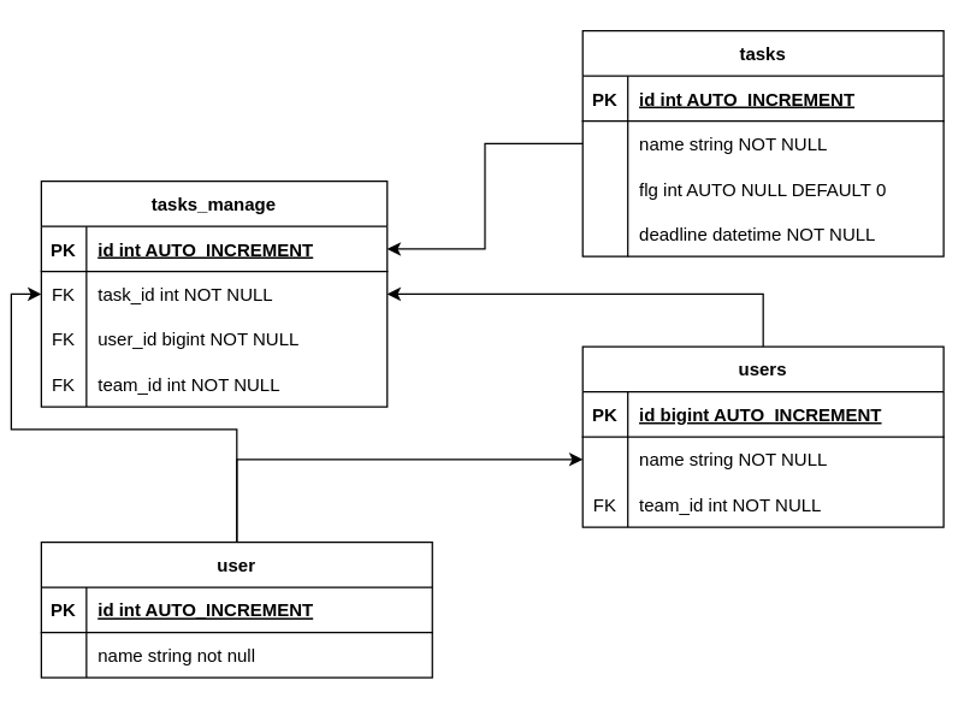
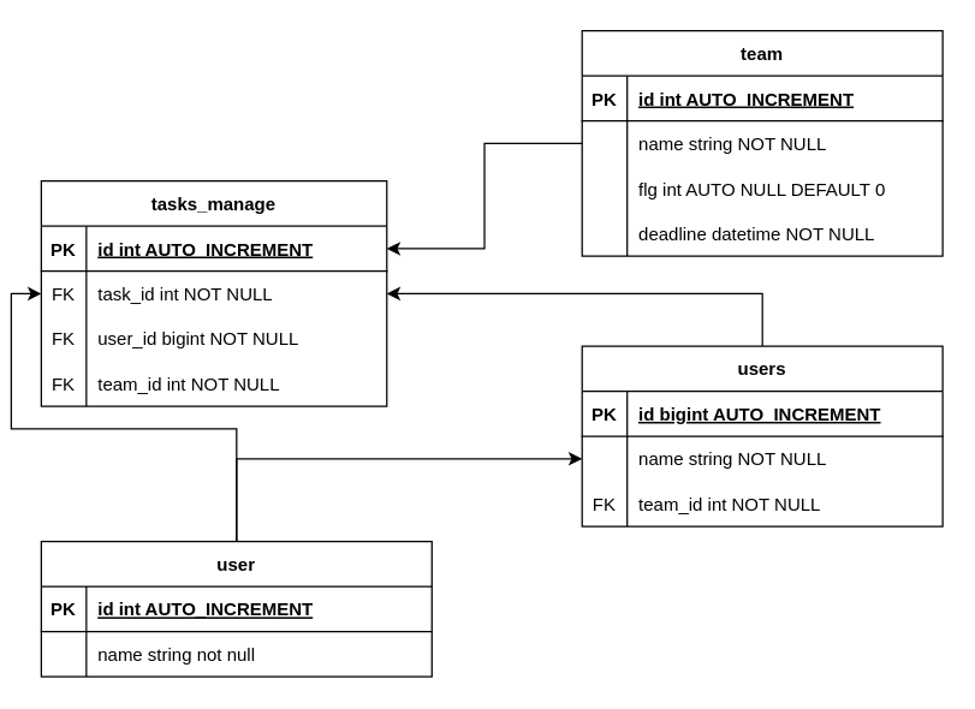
  <mxCell id="0" />
  <mxCell id="1" parent="0" />
  <mxCell id="2" style="edgeStyle=orthogonalEdgeStyle;rounded=0;orthogonalLoop=1;jettySize=auto;html=1;entryX=1;entryY=0.5;entryDx=0;entryDy=0;" parent="1" source="3" target="28" edge="1"><mxGeometry relative="1" as="geometry" /></mxCell>
- <mxCell id="3" value="tasks" style="shape=table;startSize=30;container=1;collapsible=1;childLayout=tableLayout;fixedRows=1;rowLines=0;fontStyle=1;align=center;resizeLast=1;" parent="1" vertex="1"><mxGeometry x="380" y="20" width="240" height="150" as="geometry" /></mxCell>
+ <mxCell id="3" value="team" style="shape=table;startSize=30;container=1;collapsible=1;childLayout=tableLayout;fixedRows=1;rowLines=0;fontStyle=1;align=center;resizeLast=1;" parent="1" vertex="1"><mxGeometry x="380" y="20" width="240" height="150" as="geometry" /></mxCell>
  <mxCell id="4" value="" style="shape=tableRow;horizontal=0;startSize=0;swimlaneHead=0;swimlaneBody=0;fillColor=none;collapsible=0;dropTarget=0;points=[[0,0.5],[1,0.5]];portConstraint=eastwest;top=0;left=0;right=0;bottom=1;" parent="3" vertex="1"><mxGeometry y="30" width="240" height="30" as="geometry" /></mxCell>
  <mxCell id="5" value="PK" style="shape=partialRectangle;connectable=0;fillColor=none;top=0;left=0;bottom=0;right=0;fontStyle=1;overflow=hidden;" parent="4" vertex="1"><mxGeometry width="30" height="30" as="geometry"><mxRectangle width="30" height="30" as="alternateBounds" /></mxGeometry></mxCell>
  <mxCell id="6" value="id int AUTO_INCREMENT" style="shape=partialRectangle;connectable=0;fillColor=none;top=0;left=0;bottom=0;right=0;align=left;spacingLeft=6;fontStyle=5;overflow=hidden;" parent="4" vertex="1"><mxGeometry x="30" width="210" height="30" as="geometry"><mxRectangle width="210" height="30" as="alternateBounds" /></mxGeometry></mxCell>
  <mxCell id="7" value="" style="shape=tableRow;horizontal=0;startSize=0;swimlaneHead=0;swimlaneBody=0;fillColor=none;collapsible=0;dropTarget=0;points=[[0,0.5],[1,0.5]];portConstraint=eastwest;top=0;left=0;right=0;bottom=0;" parent="3" vertex="1"><mxGeometry y="60" width="240" height="30" as="geometry" /></mxCell>
  <mxCell id="8" value="" style="shape=partialRectangle;connectable=0;fillColor=none;top=0;left=0;bottom=0;right=0;editable=1;overflow=hidden;" parent="7" vertex="1"><mxGeometry width="30" height="30" as="geometry"><mxRectangle width="30" height="30" as="alternateBounds" /></mxGeometry></mxCell>
  <mxCell id="9" value="name string NOT NULL" style="shape=partialRectangle;connectable=0;fillColor=none;top=0;left=0;bottom=0;right=0;align=left;spacingLeft=6;overflow=hidden;" parent="7" vertex="1"><mxGeometry x="30" width="210" height="30" as="geometry"><mxRectangle width="210" height="30" as="alternateBounds" /></mxGeometry></mxCell>
  <mxCell id="10" value="" style="shape=tableRow;horizontal=0;startSize=0;swimlaneHead=0;swimlaneBody=0;fillColor=none;collapsible=0;dropTarget=0;points=[[0,0.5],[1,0.5]];portConstraint=eastwest;top=0;left=0;right=0;bottom=0;" parent="3" vertex="1"><mxGeometry y="90" width="240" height="30" as="geometry" /></mxCell>
  <mxCell id="11" value="" style="shape=partialRectangle;connectable=0;fillColor=none;top=0;left=0;bottom=0;right=0;editable=1;overflow=hidden;" parent="10" vertex="1"><mxGeometry width="30" height="30" as="geometry"><mxRectangle width="30" height="30" as="alternateBounds" /></mxGeometry></mxCell>
  <mxCell id="12" value="flg int AUTO NULL DEFAULT 0" style="shape=partialRectangle;connectable=0;fillColor=none;top=0;left=0;bottom=0;right=0;align=left;spacingLeft=6;overflow=hidden;" parent="10" vertex="1"><mxGeometry x="30" width="210" height="30" as="geometry"><mxRectangle width="210" height="30" as="alternateBounds" /></mxGeometry></mxCell>
  <mxCell id="13" value="" style="shape=tableRow;horizontal=0;startSize=0;swimlaneHead=0;swimlaneBody=0;fillColor=none;collapsible=0;dropTarget=0;points=[[0,0.5],[1,0.5]];portConstraint=eastwest;top=0;left=0;right=0;bottom=0;" parent="3" vertex="1"><mxGeometry y="120" width="240" height="30" as="geometry" /></mxCell>
  <mxCell id="14" value="" style="shape=partialRectangle;connectable=0;fillColor=none;top=0;left=0;bottom=0;right=0;editable=1;overflow=hidden;" parent="13" vertex="1"><mxGeometry width="30" height="30" as="geometry"><mxRectangle width="30" height="30" as="alternateBounds" /></mxGeometry></mxCell>
  <mxCell id="15" value="deadline datetime NOT NULL" style="shape=partialRectangle;connectable=0;fillColor=none;top=0;left=0;bottom=0;right=0;align=left;spacingLeft=6;overflow=hidden;" parent="13" vertex="1"><mxGeometry x="30" width="210" height="30" as="geometry"><mxRectangle width="210" height="30" as="alternateBounds" /></mxGeometry></mxCell>
  <mxCell id="16" style="edgeStyle=orthogonalEdgeStyle;rounded=0;orthogonalLoop=1;jettySize=auto;html=1;entryX=1;entryY=0.5;entryDx=0;entryDy=0;" parent="1" source="17" target="31" edge="1"><mxGeometry relative="1" as="geometry" /></mxCell>
  <mxCell id="17" value="users" style="shape=table;startSize=30;container=1;collapsible=1;childLayout=tableLayout;fixedRows=1;rowLines=0;fontStyle=1;align=center;resizeLast=1;" parent="1" vertex="1"><mxGeometry x="380" y="230" width="240" height="120" as="geometry" /></mxCell>
  <mxCell id="18" value="" style="shape=tableRow;horizontal=0;startSize=0;swimlaneHead=0;swimlaneBody=0;fillColor=none;collapsible=0;dropTarget=0;points=[[0,0.5],[1,0.5]];portConstraint=eastwest;top=0;left=0;right=0;bottom=1;" parent="17" vertex="1"><mxGeometry y="30" width="240" height="30" as="geometry" /></mxCell>
  <mxCell id="19" value="PK" style="shape=partialRectangle;connectable=0;fillColor=none;top=0;left=0;bottom=0;right=0;fontStyle=1;overflow=hidden;" parent="18" vertex="1"><mxGeometry width="30" height="30" as="geometry"><mxRectangle width="30" height="30" as="alternateBounds" /></mxGeometry></mxCell>
  <mxCell id="20" value="id bigint AUTO_INCREMENT" style="shape=partialRectangle;connectable=0;fillColor=none;top=0;left=0;bottom=0;right=0;align=left;spacingLeft=6;fontStyle=5;overflow=hidden;" parent="18" vertex="1"><mxGeometry x="30" width="210" height="30" as="geometry"><mxRectangle width="210" height="30" as="alternateBounds" /></mxGeometry></mxCell>
  <mxCell id="21" value="" style="shape=tableRow;horizontal=0;startSize=0;swimlaneHead=0;swimlaneBody=0;fillColor=none;collapsible=0;dropTarget=0;points=[[0,0.5],[1,0.5]];portConstraint=eastwest;top=0;left=0;right=0;bottom=0;" parent="17" vertex="1"><mxGeometry y="60" width="240" height="30" as="geometry" /></mxCell>
  <mxCell id="22" value="" style="shape=partialRectangle;connectable=0;fillColor=none;top=0;left=0;bottom=0;right=0;editable=1;overflow=hidden;" parent="21" vertex="1"><mxGeometry width="30" height="30" as="geometry"><mxRectangle width="30" height="30" as="alternateBounds" /></mxGeometry></mxCell>
  <mxCell id="23" value="name string NOT NULL" style="shape=partialRectangle;connectable=0;fillColor=none;top=0;left=0;bottom=0;right=0;align=left;spacingLeft=6;overflow=hidden;" parent="21" vertex="1"><mxGeometry x="30" width="210" height="30" as="geometry"><mxRectangle width="210" height="30" as="alternateBounds" /></mxGeometry></mxCell>
  <mxCell id="24" value="" style="shape=tableRow;horizontal=0;startSize=0;swimlaneHead=0;swimlaneBody=0;fillColor=none;collapsible=0;dropTarget=0;points=[[0,0.5],[1,0.5]];portConstraint=eastwest;top=0;left=0;right=0;bottom=0;" parent="17" vertex="1"><mxGeometry y="90" width="240" height="30" as="geometry" /></mxCell>
  <mxCell id="25" value="FK" style="shape=partialRectangle;connectable=0;fillColor=none;top=0;left=0;bottom=0;right=0;fontStyle=0;overflow=hidden;" parent="24" vertex="1"><mxGeometry width="30" height="30" as="geometry"><mxRectangle width="30" height="30" as="alternateBounds" /></mxGeometry></mxCell>
  <mxCell id="26" value="team_id int NOT NULL" style="shape=partialRectangle;connectable=0;fillColor=none;top=0;left=0;bottom=0;right=0;align=left;spacingLeft=6;fontStyle=0;overflow=hidden;" parent="24" vertex="1"><mxGeometry x="30" width="210" height="30" as="geometry"><mxRectangle width="210" height="30" as="alternateBounds" /></mxGeometry></mxCell>
  <mxCell id="27" value="tasks_manage" style="shape=table;startSize=30;container=1;collapsible=1;childLayout=tableLayout;fixedRows=1;rowLines=0;fontStyle=1;align=center;resizeLast=1;" parent="1" vertex="1"><mxGeometry x="20" y="120" width="230" height="150" as="geometry" /></mxCell>
  <mxCell id="28" value="" style="shape=tableRow;horizontal=0;startSize=0;swimlaneHead=0;swimlaneBody=0;fillColor=none;collapsible=0;dropTarget=0;points=[[0,0.5],[1,0.5]];portConstraint=eastwest;top=0;left=0;right=0;bottom=1;" parent="27" vertex="1"><mxGeometry y="30" width="230" height="30" as="geometry" /></mxCell>
  <mxCell id="29" value="PK" style="shape=partialRectangle;connectable=0;fillColor=none;top=0;left=0;bottom=0;right=0;fontStyle=1;overflow=hidden;" parent="28" vertex="1"><mxGeometry width="30" height="30" as="geometry"><mxRectangle width="30" height="30" as="alternateBounds" /></mxGeometry></mxCell>
  <mxCell id="30" value="id int AUTO_INCREMENT" style="shape=partialRectangle;connectable=0;fillColor=none;top=0;left=0;bottom=0;right=0;align=left;spacingLeft=6;fontStyle=5;overflow=hidden;" parent="28" vertex="1"><mxGeometry x="30" width="200" height="30" as="geometry"><mxRectangle width="200" height="30" as="alternateBounds" /></mxGeometry></mxCell>
  <mxCell id="31" value="" style="shape=tableRow;horizontal=0;startSize=0;swimlaneHead=0;swimlaneBody=0;fillColor=none;collapsible=0;dropTarget=0;points=[[0,0.5],[1,0.5]];portConstraint=eastwest;top=0;left=0;right=0;bottom=0;" parent="27" vertex="1"><mxGeometry y="60" width="230" height="30" as="geometry" /></mxCell>
  <mxCell id="32" value="FK" style="shape=partialRectangle;connectable=0;fillColor=none;top=0;left=0;bottom=0;right=0;editable=1;overflow=hidden;" parent="31" vertex="1"><mxGeometry width="30" height="30" as="geometry"><mxRectangle width="30" height="30" as="alternateBounds" /></mxGeometry></mxCell>
  <mxCell id="33" value="task_id int NOT NULL" style="shape=partialRectangle;connectable=0;fillColor=none;top=0;left=0;bottom=0;right=0;align=left;spacingLeft=6;overflow=hidden;" parent="31" vertex="1"><mxGeometry x="30" width="200" height="30" as="geometry"><mxRectangle width="200" height="30" as="alternateBounds" /></mxGeometry></mxCell>
  <mxCell id="34" value="" style="shape=tableRow;horizontal=0;startSize=0;swimlaneHead=0;swimlaneBody=0;fillColor=none;collapsible=0;dropTarget=0;points=[[0,0.5],[1,0.5]];portConstraint=eastwest;top=0;left=0;right=0;bottom=0;" parent="27" vertex="1"><mxGeometry y="90" width="230" height="30" as="geometry" /></mxCell>
  <mxCell id="35" value="FK" style="shape=partialRectangle;connectable=0;fillColor=none;top=0;left=0;bottom=0;right=0;editable=1;overflow=hidden;" parent="34" vertex="1"><mxGeometry width="30" height="30" as="geometry"><mxRectangle width="30" height="30" as="alternateBounds" /></mxGeometry></mxCell>
  <mxCell id="36" value="user_id bigint NOT NULL" style="shape=partialRectangle;connectable=0;fillColor=none;top=0;left=0;bottom=0;right=0;align=left;spacingLeft=6;overflow=hidden;" parent="34" vertex="1"><mxGeometry x="30" width="200" height="30" as="geometry"><mxRectangle width="200" height="30" as="alternateBounds" /></mxGeometry></mxCell>
  <mxCell id="37" value="" style="shape=tableRow;horizontal=0;startSize=0;swimlaneHead=0;swimlaneBody=0;fillColor=none;collapsible=0;dropTarget=0;points=[[0,0.5],[1,0.5]];portConstraint=eastwest;top=0;left=0;right=0;bottom=0;" parent="27" vertex="1"><mxGeometry y="120" width="230" height="30" as="geometry" /></mxCell>
  <mxCell id="38" value="FK" style="shape=partialRectangle;connectable=0;fillColor=none;top=0;left=0;bottom=0;right=0;fontStyle=0;overflow=hidden;" parent="37" vertex="1"><mxGeometry width="30" height="30" as="geometry"><mxRectangle width="30" height="30" as="alternateBounds" /></mxGeometry></mxCell>
  <mxCell id="39" value="team_id int NOT NULL" style="shape=partialRectangle;connectable=0;fillColor=none;top=0;left=0;bottom=0;right=0;align=left;spacingLeft=6;fontStyle=0;overflow=hidden;" parent="37" vertex="1"><mxGeometry x="30" width="200" height="30" as="geometry"><mxRectangle width="200" height="30" as="alternateBounds" /></mxGeometry></mxCell>
  <mxCell id="40" style="edgeStyle=orthogonalEdgeStyle;rounded=0;orthogonalLoop=1;jettySize=auto;html=1;entryX=0;entryY=0.5;entryDx=0;entryDy=0;" parent="1" source="42" target="31" edge="1"><mxGeometry relative="1" as="geometry" /></mxCell>
  <mxCell id="41" style="edgeStyle=orthogonalEdgeStyle;rounded=0;orthogonalLoop=1;jettySize=auto;html=1;entryX=0;entryY=0.5;entryDx=0;entryDy=0;" parent="1" source="42" target="21" edge="1"><mxGeometry relative="1" as="geometry" /></mxCell>
  <mxCell id="42" value="user" style="shape=table;startSize=30;container=1;collapsible=1;childLayout=tableLayout;fixedRows=1;rowLines=0;fontStyle=1;align=center;resizeLast=1;" parent="1" vertex="1"><mxGeometry x="20" y="360" width="260" height="90" as="geometry" /></mxCell>
  <mxCell id="43" value="" style="shape=tableRow;horizontal=0;startSize=0;swimlaneHead=0;swimlaneBody=0;fillColor=none;collapsible=0;dropTarget=0;points=[[0,0.5],[1,0.5]];portConstraint=eastwest;top=0;left=0;right=0;bottom=1;" parent="42" vertex="1"><mxGeometry y="30" width="260" height="30" as="geometry" /></mxCell>
  <mxCell id="44" value="PK" style="shape=partialRectangle;connectable=0;fillColor=none;top=0;left=0;bottom=0;right=0;fontStyle=1;overflow=hidden;" parent="43" vertex="1"><mxGeometry width="30" height="30" as="geometry"><mxRectangle width="30" height="30" as="alternateBounds" /></mxGeometry></mxCell>
  <mxCell id="45" value="id int AUTO_INCREMENT" style="shape=partialRectangle;connectable=0;fillColor=none;top=0;left=0;bottom=0;right=0;align=left;spacingLeft=6;fontStyle=5;overflow=hidden;" parent="43" vertex="1"><mxGeometry x="30" width="230" height="30" as="geometry"><mxRectangle width="230" height="30" as="alternateBounds" /></mxGeometry></mxCell>
  <mxCell id="46" value="" style="shape=tableRow;horizontal=0;startSize=0;swimlaneHead=0;swimlaneBody=0;fillColor=none;collapsible=0;dropTarget=0;points=[[0,0.5],[1,0.5]];portConstraint=eastwest;top=0;left=0;right=0;bottom=0;" parent="42" vertex="1"><mxGeometry y="60" width="260" height="30" as="geometry" /></mxCell>
  <mxCell id="47" value="" style="shape=partialRectangle;connectable=0;fillColor=none;top=0;left=0;bottom=0;right=0;editable=1;overflow=hidden;" parent="46" vertex="1"><mxGeometry width="30" height="30" as="geometry"><mxRectangle width="30" height="30" as="alternateBounds" /></mxGeometry></mxCell>
  <mxCell id="48" value="name string not null" style="shape=partialRectangle;connectable=0;fillColor=none;top=0;left=0;bottom=0;right=0;align=left;spacingLeft=6;overflow=hidden;" parent="46" vertex="1"><mxGeometry x="30" width="230" height="30" as="geometry"><mxRectangle width="230" height="30" as="alternateBounds" /></mxGeometry></mxCell>
